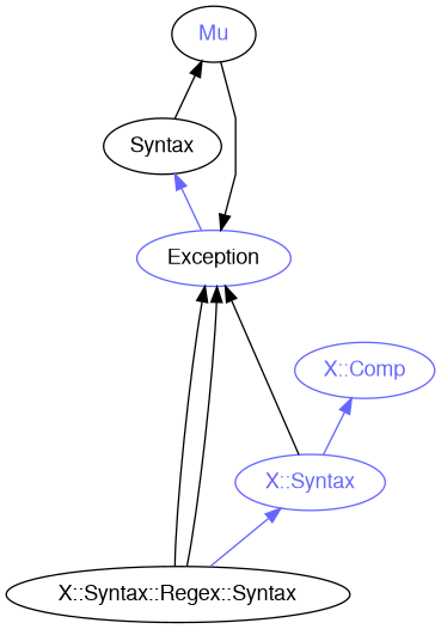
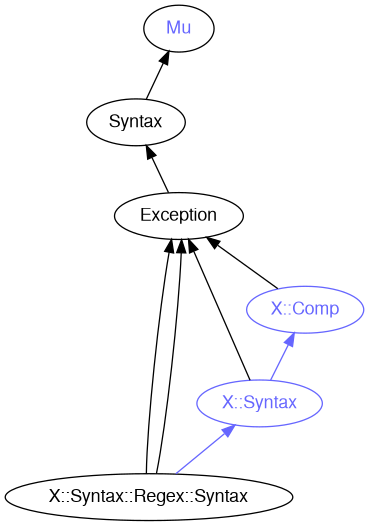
  digraph {
    rankdir=BT
    splines=polyline
    node [color="#000000" fontcolor="#000000" fontname=FreeSans]
    edge [color="#000000"]
    n1 [label="X::Syntax::Regex::Syntax"]
-   Exception [color="#6666FF"]
+   Exception
    "X::Syntax" [color="#6666FF" fontcolor="#6666FF"]
    n4 [label=Syntax]
    "X::Comp" [color="#6666FF" fontcolor="#6666FF"]
    Mu [fontcolor="#6666FF"]
    n1 -> Exception
    n1 -> Exception
    n1 -> "X::Syntax" [color="#6666FF"]
-   Exception -> n4 [color="#6666FF"]
+   Exception -> n4
    "X::Syntax" -> Exception
    "X::Syntax" -> "X::Comp" [color="#6666FF"]
    n4 -> Mu
-   Mu -> Exception
+   "X::Comp" -> Exception
  }
